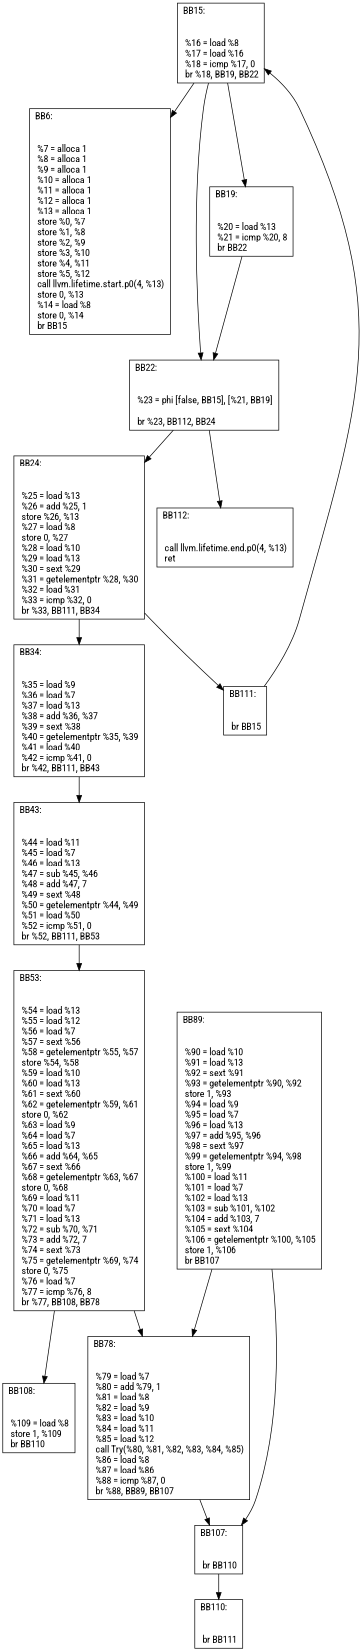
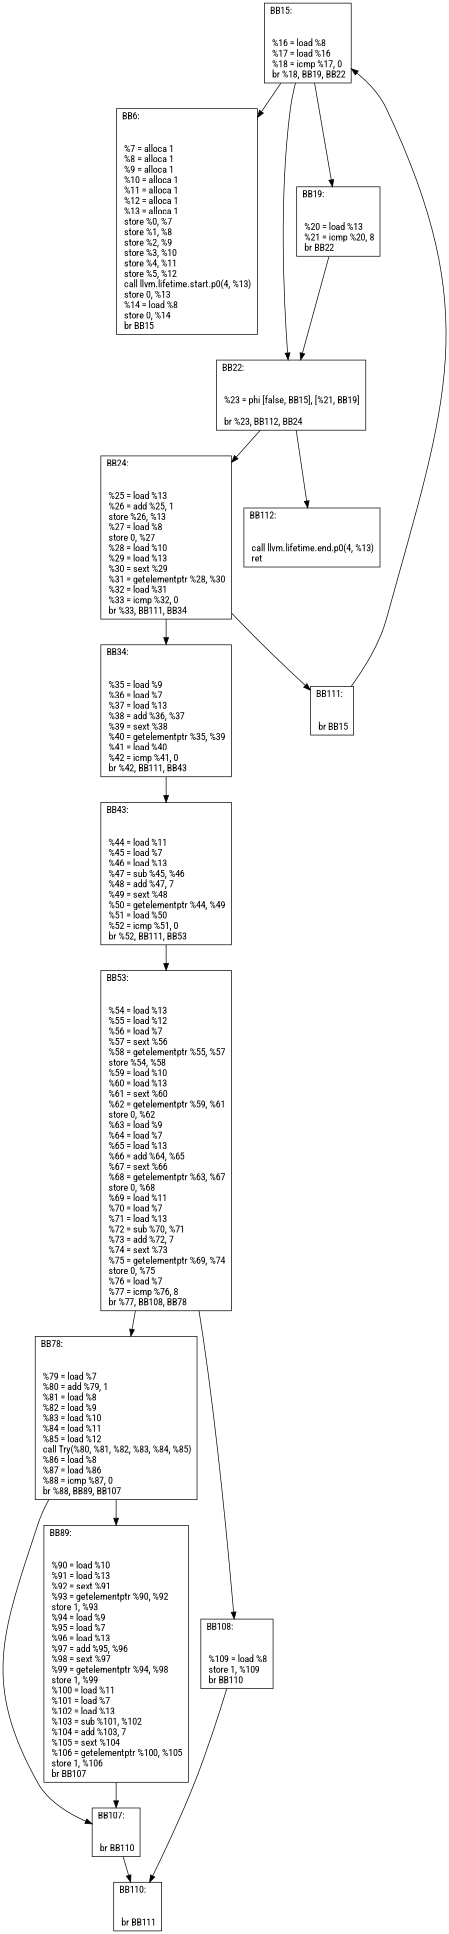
  digraph {
    fontname="Roboto Condensed"
    node [fontname="Roboto Condensed" shape=record]
    edge [fontname="Roboto Condensed"]
    n1 [label="{BB6:\l\l\n	 %7 = alloca  1\l	 %8 = alloca  1\l	 %9 = alloca  1\l	 %10 = alloca  1\l	 %11 = alloca  1\l	 %12 = alloca  1\l	 %13 = alloca  1\l	 store  %0,  %7\l	 store  %1,  %8\l	 store  %2,  %9\l	 store  %3,  %10\l	 store  %4,  %11\l	 store  %5,  %12\l	 call llvm.lifetime.start.p0(4, %13)\l	 store  0,  %13\l	 %14 = load  %8\l	 store  0,  %14\l	 br BB15\l	}"]
    n2 [label="{BB15:\l\l\n	 %16 = load  %8\l	 %17 = load  %16\l	 %18 = icmp  %17,  0\l	 br %18, BB19, BB22\l	}"]
    n3 [label="{BB22:\l\l\n	 %23 = phi [false, BB15], [%21, BB19]\n\l	 br %23, BB112, BB24\l	}"]
    n4 [label="{BB19:\l\l\n	 %20 = load  %13\l	 %21 = icmp  %20,  8\l	 br BB22\l	}"]
    n5 [label="{BB24:\l\l\n	 %25 = load  %13\l	 %26 = add  %25,  1\l	 store  %26,  %13\l	 %27 = load  %8\l	 store  0,  %27\l	 %28 = load  %10\l	 %29 = load  %13\l	 %30 = sext  %29\l	 %31 = getelementptr  %28,  %30\l	 %32 = load  %31\l	 %33 = icmp  %32,  0\l	 br %33, BB111, BB34\l	}"]
    n6 [label="{BB112:\l\l\n	 call llvm.lifetime.end.p0(4, %13)\l	 ret \l	}"]
    n7 [label="{BB34:\l\l\n	 %35 = load  %9\l	 %36 = load  %7\l	 %37 = load  %13\l	 %38 = add  %36,  %37\l	 %39 = sext  %38\l	 %40 = getelementptr  %35,  %39\l	 %41 = load  %40\l	 %42 = icmp  %41,  0\l	 br %42, BB111, BB43\l	}"]
    n8 [label="{BB111:\l\l\n	 br BB15\l	}"]
    n9 [label="{BB43:\l\l\n	 %44 = load  %11\l	 %45 = load  %7\l	 %46 = load  %13\l	 %47 = sub  %45,  %46\l	 %48 = add  %47,  7\l	 %49 = sext  %48\l	 %50 = getelementptr  %44,  %49\l	 %51 = load  %50\l	 %52 = icmp  %51,  0\l	 br %52, BB111, BB53\l	}"]
    n10 [label="{BB53:\l\l\n	 %54 = load  %13\l	 %55 = load  %12\l	 %56 = load  %7\l	 %57 = sext  %56\l	 %58 = getelementptr  %55,  %57\l	 store  %54,  %58\l	 %59 = load  %10\l	 %60 = load  %13\l	 %61 = sext  %60\l	 %62 = getelementptr  %59,  %61\l	 store  0,  %62\l	 %63 = load  %9\l	 %64 = load  %7\l	 %65 = load  %13\l	 %66 = add  %64,  %65\l	 %67 = sext  %66\l	 %68 = getelementptr  %63,  %67\l	 store  0,  %68\l	 %69 = load  %11\l	 %70 = load  %7\l	 %71 = load  %13\l	 %72 = sub  %70,  %71\l	 %73 = add  %72,  7\l	 %74 = sext  %73\l	 %75 = getelementptr  %69,  %74\l	 store  0,  %75\l	 %76 = load  %7\l	 %77 = icmp  %76,  8\l	 br %77, BB108, BB78\l	}"]
    n11 [label="{BB78:\l\l\n	 %79 = load  %7\l	 %80 = add  %79,  1\l	 %81 = load  %8\l	 %82 = load  %9\l	 %83 = load  %10\l	 %84 = load  %11\l	 %85 = load  %12\l	 call Try(%80, %81, %82, %83, %84, %85)\l	 %86 = load  %8\l	 %87 = load  %86\l	 %88 = icmp  %87,  0\l	 br %88, BB89, BB107\l	}"]
    n12 [label="{BB108:\l\l\n	 %109 = load  %8\l	 store  1,  %109\l	 br BB110\l	}"]
    n13 [label="{BB107:\l\l\n	 br BB110\l	}"]
    n14 [label="{BB89:\l\l\n	 %90 = load  %10\l	 %91 = load  %13\l	 %92 = sext  %91\l	 %93 = getelementptr  %90,  %92\l	 store  1,  %93\l	 %94 = load  %9\l	 %95 = load  %7\l	 %96 = load  %13\l	 %97 = add  %95,  %96\l	 %98 = sext  %97\l	 %99 = getelementptr  %94,  %98\l	 store  1,  %99\l	 %100 = load  %11\l	 %101 = load  %7\l	 %102 = load  %13\l	 %103 = sub  %101,  %102\l	 %104 = add  %103,  7\l	 %105 = sext  %104\l	 %106 = getelementptr  %100,  %105\l	 store  1,  %106\l	 br BB107\l	}"]
    n15 [label="{BB110:\l\l\n	 br BB111\l	}"]
    n2 -> n1
    n2 -> n3
    n2 -> n4
    n3 -> n5
    n3 -> n6
    n4 -> n3
    n5 -> n7
    n5 -> n8
    n7 -> n9
    n8 -> n2
    n9 -> n10
    n10 -> n11
    n10 -> n12
    n11 -> n13
-   n14 -> n11
+   n11 -> n14
+   n12 -> n15
    n13 -> n15
    n14 -> n13
  }
